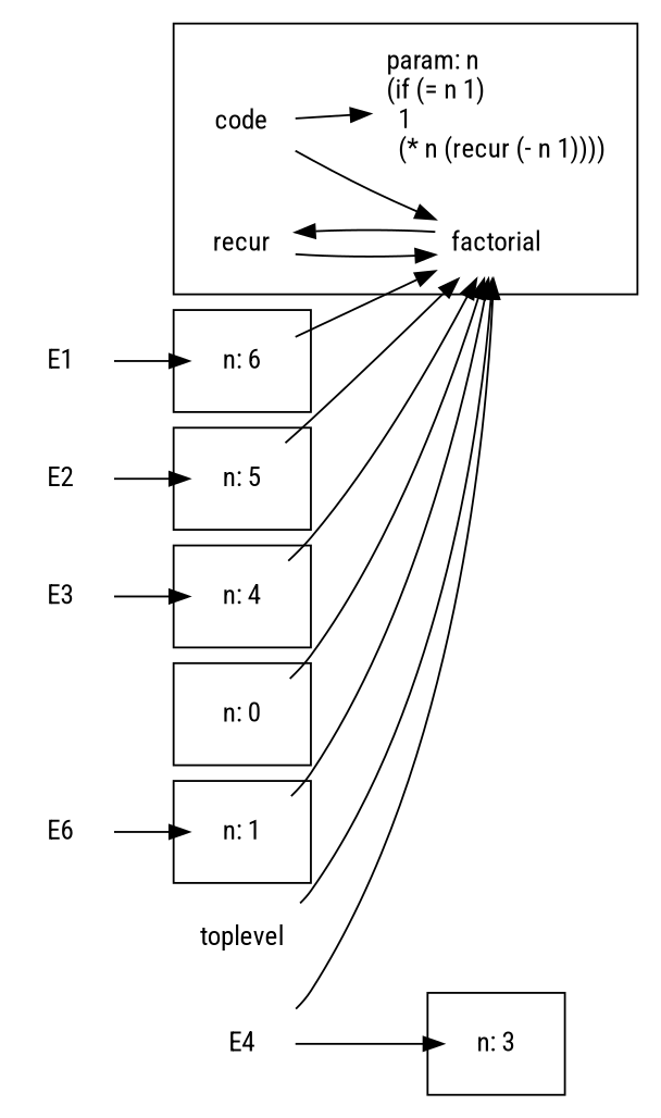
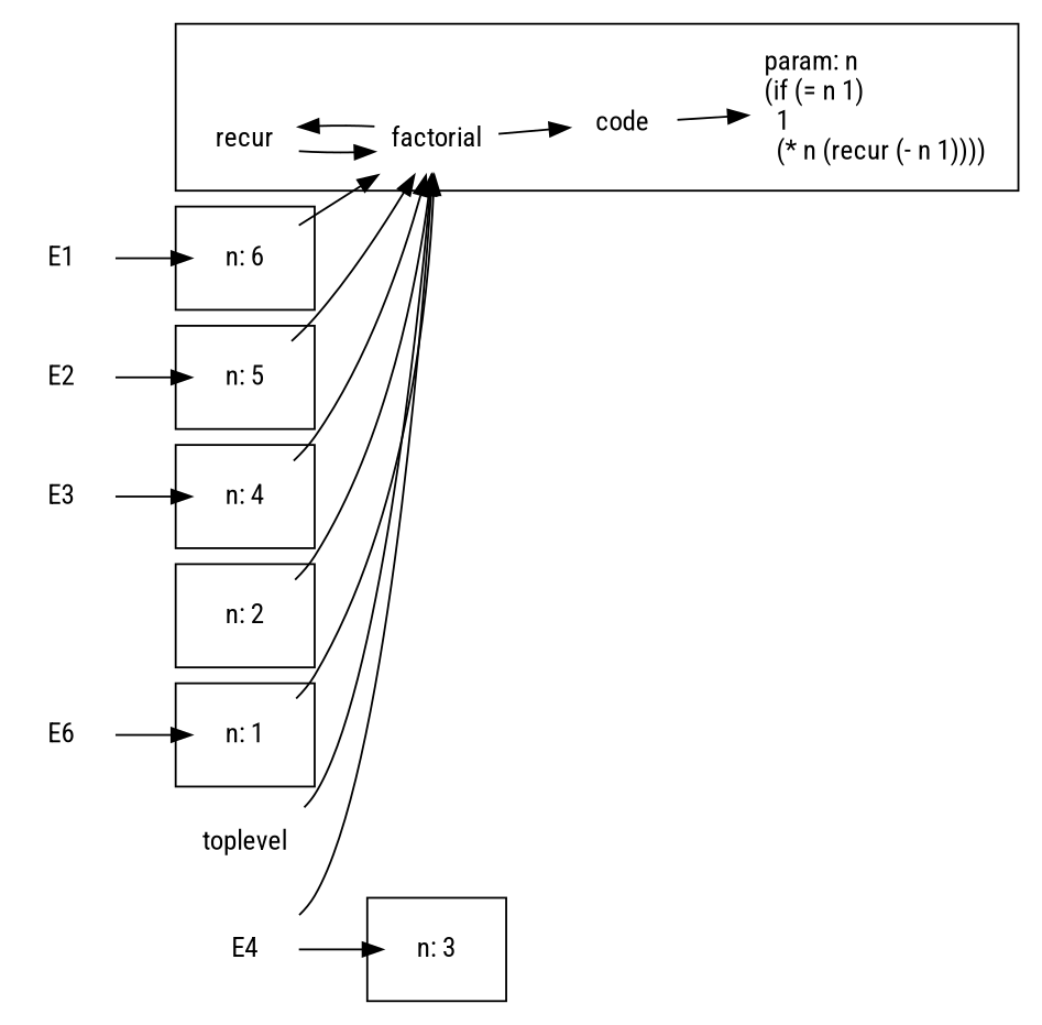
  digraph {
    compound=true
    fontname="Roboto Condensed"
    rankdir=LR
    node [fontname="Roboto Condensed" shape=plaintext]
    edge [fontname="Roboto Condensed"]
    n1 [label=recur]
    factorial
    n3 [label=code]
    n4 [label="param: n\l(if (= n 1)\l  1\l  (* n (recur (- n 1))))"]
    n5 [label="n: 6"]
    n6 [label="n: 5"]
    n7 [label="n: 4"]
    n8 [label="n: 3"]
-   n9 [label="n: 0"]
+   n9 [label="n: 2"]
    n10 [label="n: 1"]
    toplevel
    E1
    E2
    E3
    E4
    E6
    subgraph cluster_1 {
      n1
      factorial
      n3
      n4
    }
    subgraph cluster_2 {
    }
    subgraph cluster_3 {
      n5
    }
    subgraph cluster_4 {
      n6
    }
    subgraph cluster_5 {
      n7
    }
    subgraph cluster_6 {
      n8
    }
    subgraph cluster_7 {
      n9
    }
    subgraph cluster_8 {
      n10
    }
    n1 -> factorial
    factorial -> n1
-   n3 -> factorial
+   factorial -> n3
    n3 -> n4
    n5 -> factorial
    n6 -> factorial
    n7 -> factorial
    n9 -> factorial
    n10 -> factorial
    toplevel -> factorial
    E1 -> n5
    E2 -> n6
    E3 -> n7
    E4 -> factorial
    E4 -> n8
    E6 -> n10
  }
